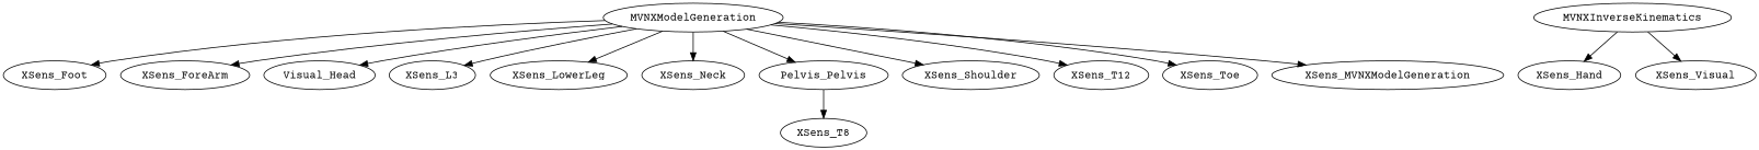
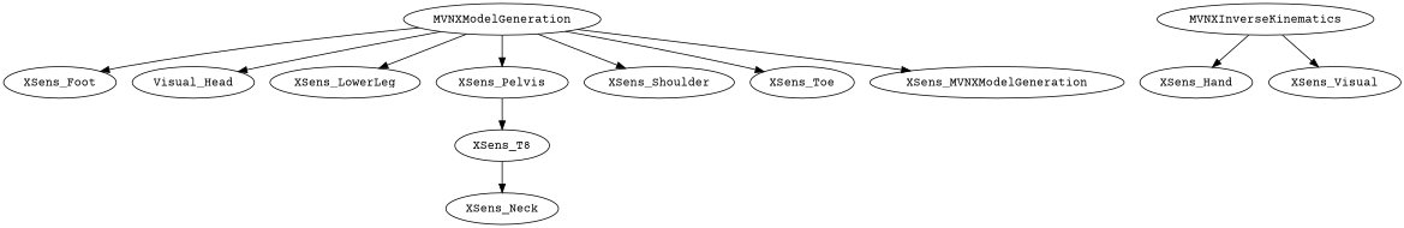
  digraph {
    fontname="Courier Prime"
    node [fontname="Courier Prime"]
    edge [fontname="Courier Prime"]
    MVNXModelGeneration
    XSens_Foot
-   XSens_ForeArm
    n4 [label=Visual_Head]
-   XSens_L3
    XSens_LowerLeg
    XSens_Neck
-   XSens_Pelvis [label=Pelvis_Pelvis]
+   XSens_Pelvis
    XSens_Shoulder
-   XSens_T12
    XSens_Toe
    n12 [label=XSens_MVNXModelGeneration]
    XSens_T8
    MVNXInverseKinematics
    XSens_Hand
    XSens_Visual
    MVNXModelGeneration -> XSens_Foot
-   MVNXModelGeneration -> XSens_ForeArm
    MVNXModelGeneration -> n4
-   MVNXModelGeneration -> XSens_L3
    MVNXModelGeneration -> XSens_LowerLeg
-   MVNXModelGeneration -> XSens_Neck
+   XSens_T8 -> XSens_Neck
    MVNXModelGeneration -> XSens_Pelvis
    MVNXModelGeneration -> XSens_Shoulder
-   MVNXModelGeneration -> XSens_T12
    MVNXModelGeneration -> XSens_Toe
    MVNXModelGeneration -> n12
    XSens_Pelvis -> XSens_T8
    MVNXInverseKinematics -> XSens_Hand
    MVNXInverseKinematics -> XSens_Visual
  }
